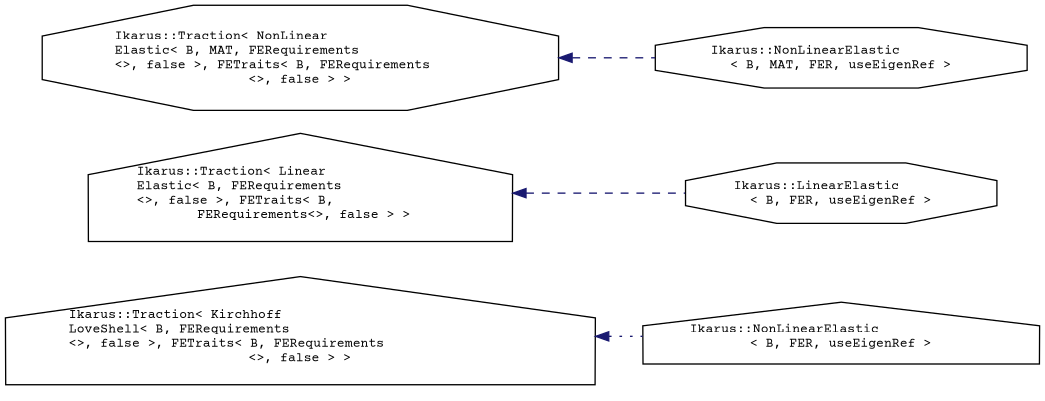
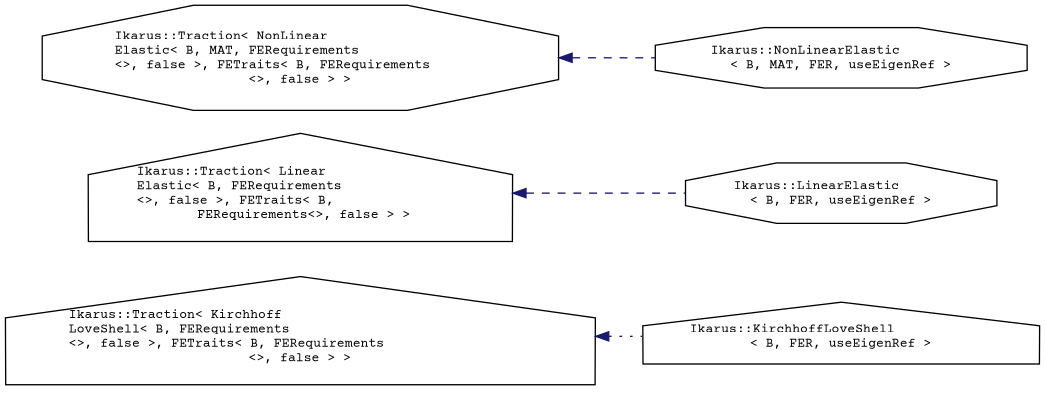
  digraph {
    fontname="Courier Prime"
    rankdir=LR
    node [color=black fillcolor=white fontname="Courier Prime" fontsize=10 shape=house style=filled]
    edge [color=midnightblue dir=back fontname="Courier Prime" fontsize=10 labelfontname=Helvetica labelfontsize=10 style=dashed]
    n1 [height=0.2 label="Ikarus::Traction\< Kirchhoff\lLoveShell\< B, FERequirements\l\<\>, false \>, FETraits\< B, FERequirements\l\<\>, false \> \>" width=0.4]
-   n2 [height=0.2 label="Ikarus::NonLinearElastic\l\< B, FER, useEigenRef \>" width=0.4]
+   n2 [height=0.2 label="Ikarus::KirchhoffLoveShell\l\< B, FER, useEigenRef \>" width=0.4]
    n3 [height=0.2 label="Ikarus::Traction\< Linear\lElastic\< B, FERequirements\l\<\>, false \>, FETraits\< B,\l FERequirements\<\>, false \> \>" width=0.4]
    n4 [height=0.2 label="Ikarus::LinearElastic\l\< B, FER, useEigenRef \>" shape=octagon width=0.4]
    n5 [height=0.2 label="Ikarus::Traction\< NonLinear\lElastic\< B, MAT, FERequirements\l\<\>, false \>, FETraits\< B, FERequirements\l\<\>, false \> \>" shape=octagon width=0.4]
    n6 [height=0.2 label="Ikarus::NonLinearElastic\l\< B, MAT, FER, useEigenRef \>" shape=octagon width=0.4]
    n1 -> n2 [style=dotted]
    n3 -> n4
    n5 -> n6
  }
